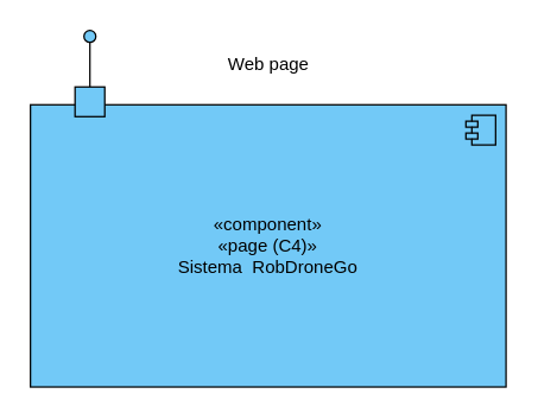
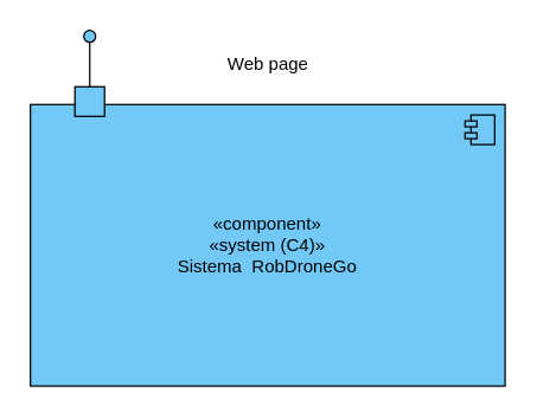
  <mxCell id="0" />
  <mxCell id="1" parent="0" />
- <mxCell id="2" value="«component»&lt;br&gt;«page (C4)»&lt;br&gt;Sistema&amp;nbsp; RobDroneGo" style="html=1;dropTarget=0;whiteSpace=wrap;fillColor=#72c9f7;" parent="1" vertex="1"><mxGeometry x="20" y="70" width="320" height="190" as="geometry" /></mxCell>
+ <mxCell id="2" value="«component»&lt;br&gt;«system (C4)»&lt;br&gt;Sistema&amp;nbsp; RobDroneGo" style="html=1;dropTarget=0;whiteSpace=wrap;fillColor=#72c9f7;" parent="1" vertex="1"><mxGeometry x="20" y="70" width="320" height="190" as="geometry" /></mxCell>
  <mxCell id="3" value="" style="shape=module;jettyWidth=8;jettyHeight=4;fillColor=#72c9f7;" parent="2" vertex="1"><mxGeometry x="1" width="20" height="20" relative="1" as="geometry"><mxPoint x="-27" y="7" as="offset" /></mxGeometry></mxCell>
  <mxCell id="4" value="" style="html=1;rounded=0;fillColor=#72c9f7;" parent="1" vertex="1"><mxGeometry x="50" y="58" width="20" height="20" as="geometry" /></mxCell>
  <mxCell id="5" value="" style="endArrow=none;html=1;rounded=0;align=center;verticalAlign=top;endFill=0;labelBackgroundColor=none;endSize=2;" parent="1" source="4" target="6" edge="1"><mxGeometry relative="1" as="geometry" /></mxCell>
  <mxCell id="6" value="" style="ellipse;html=1;fontSize=11;align=center;fillColor=#72c9f7;points=[];aspect=fixed;resizable=0;verticalAlign=bottom;labelPosition=center;verticalLabelPosition=top;flipH=1;" parent="1" vertex="1"><mxGeometry x="56" y="20" width="8" height="8" as="geometry" /></mxCell>
  <mxCell id="7" value="Web page" style="text;html=1;align=center;verticalAlign=middle;resizable=0;points=[];autosize=1;strokeColor=none;fillColor=none;" parent="1" vertex="1"><mxGeometry x="140" y="28" width="80" height="30" as="geometry" /></mxCell>
